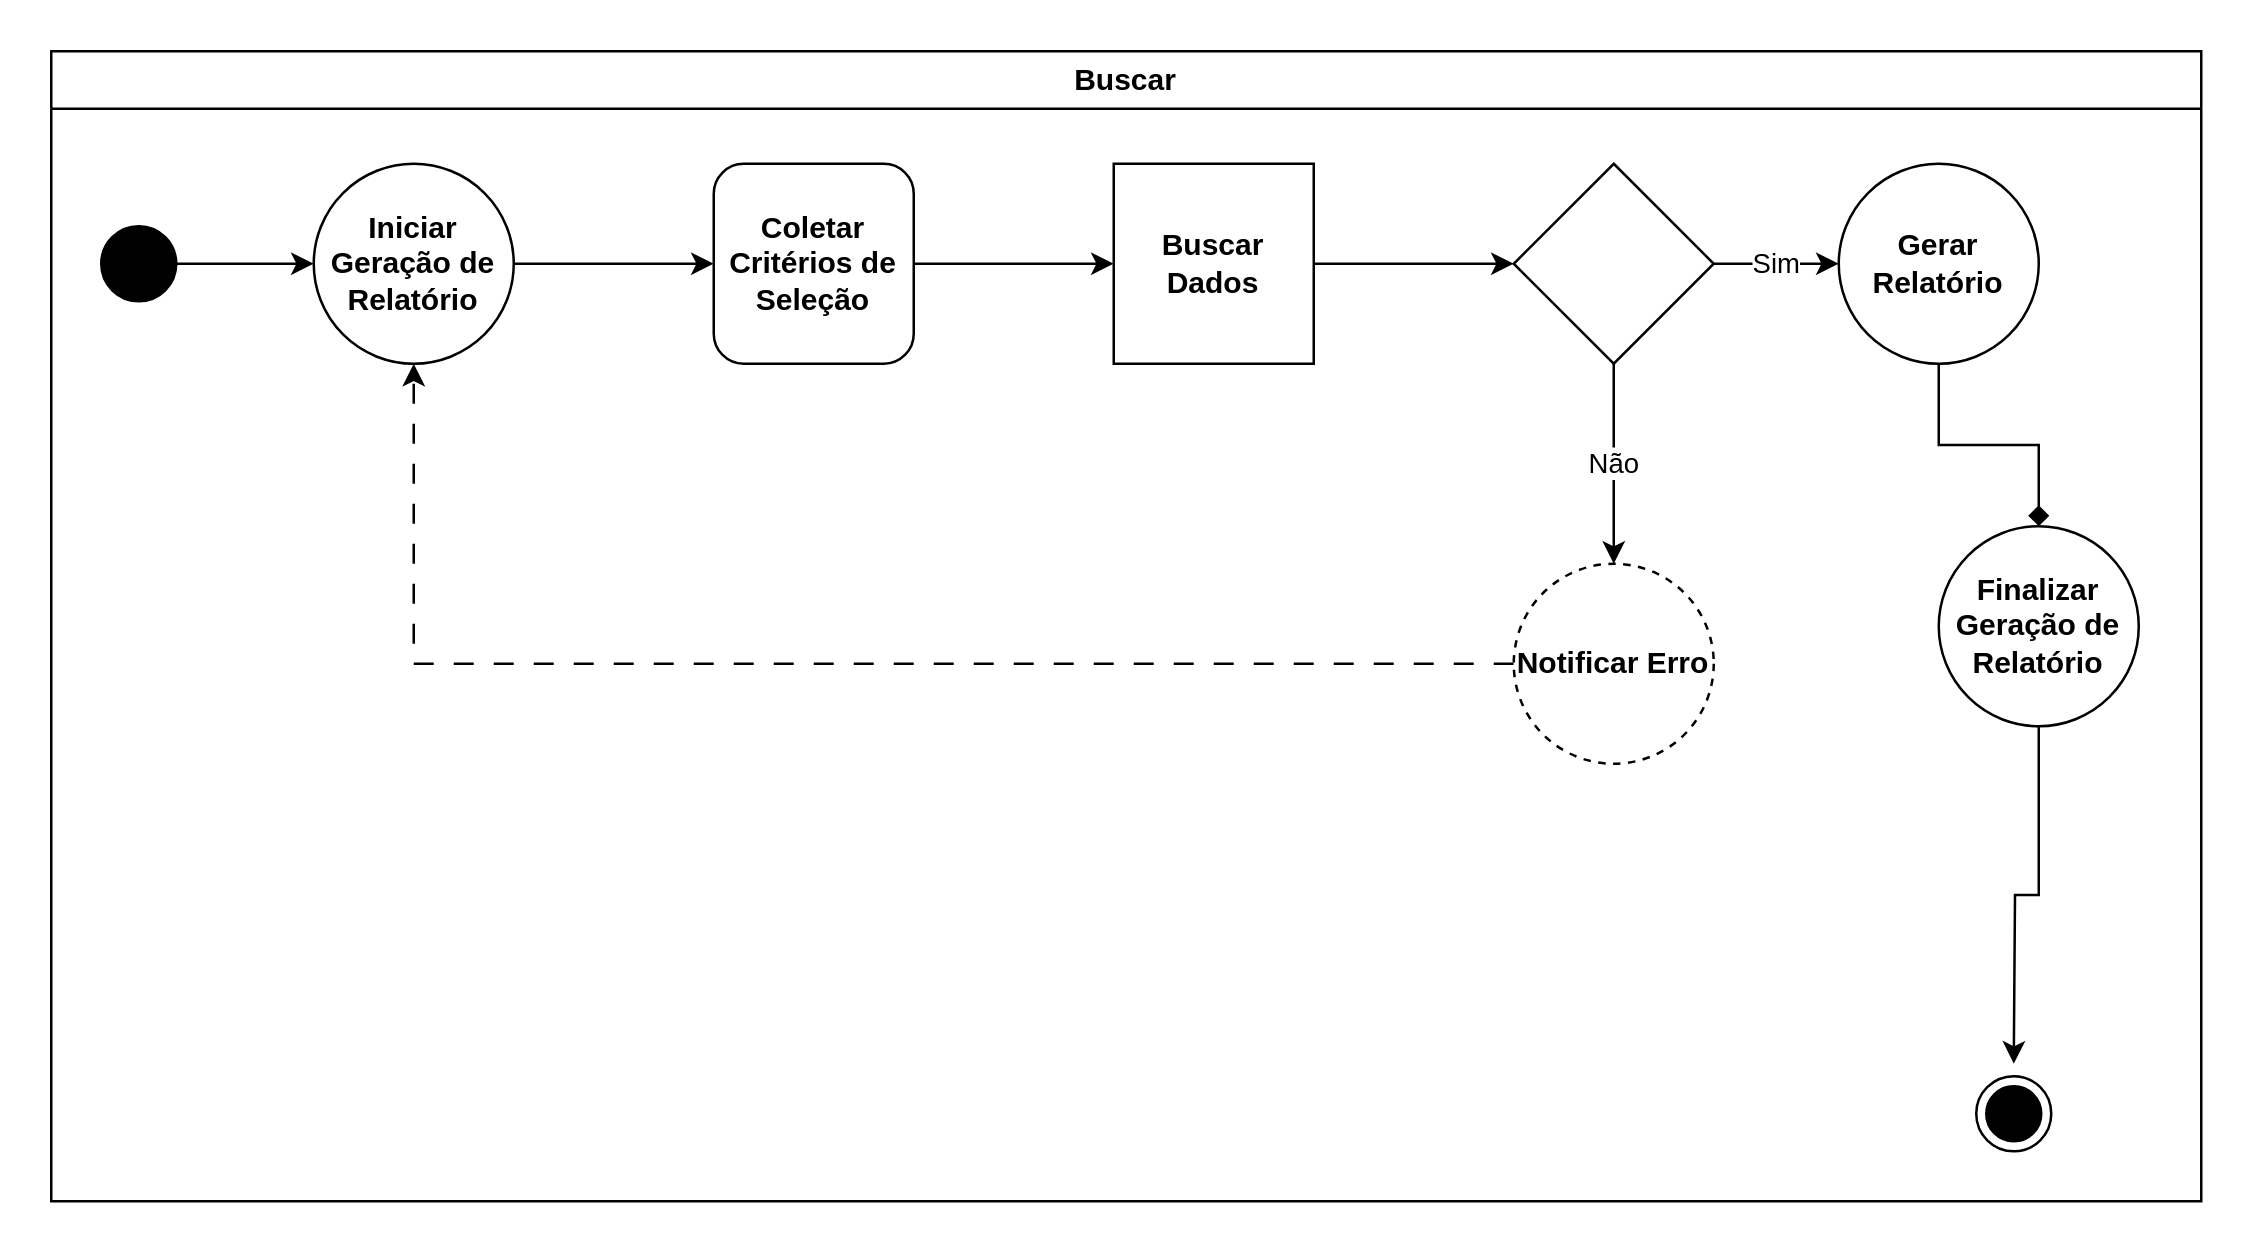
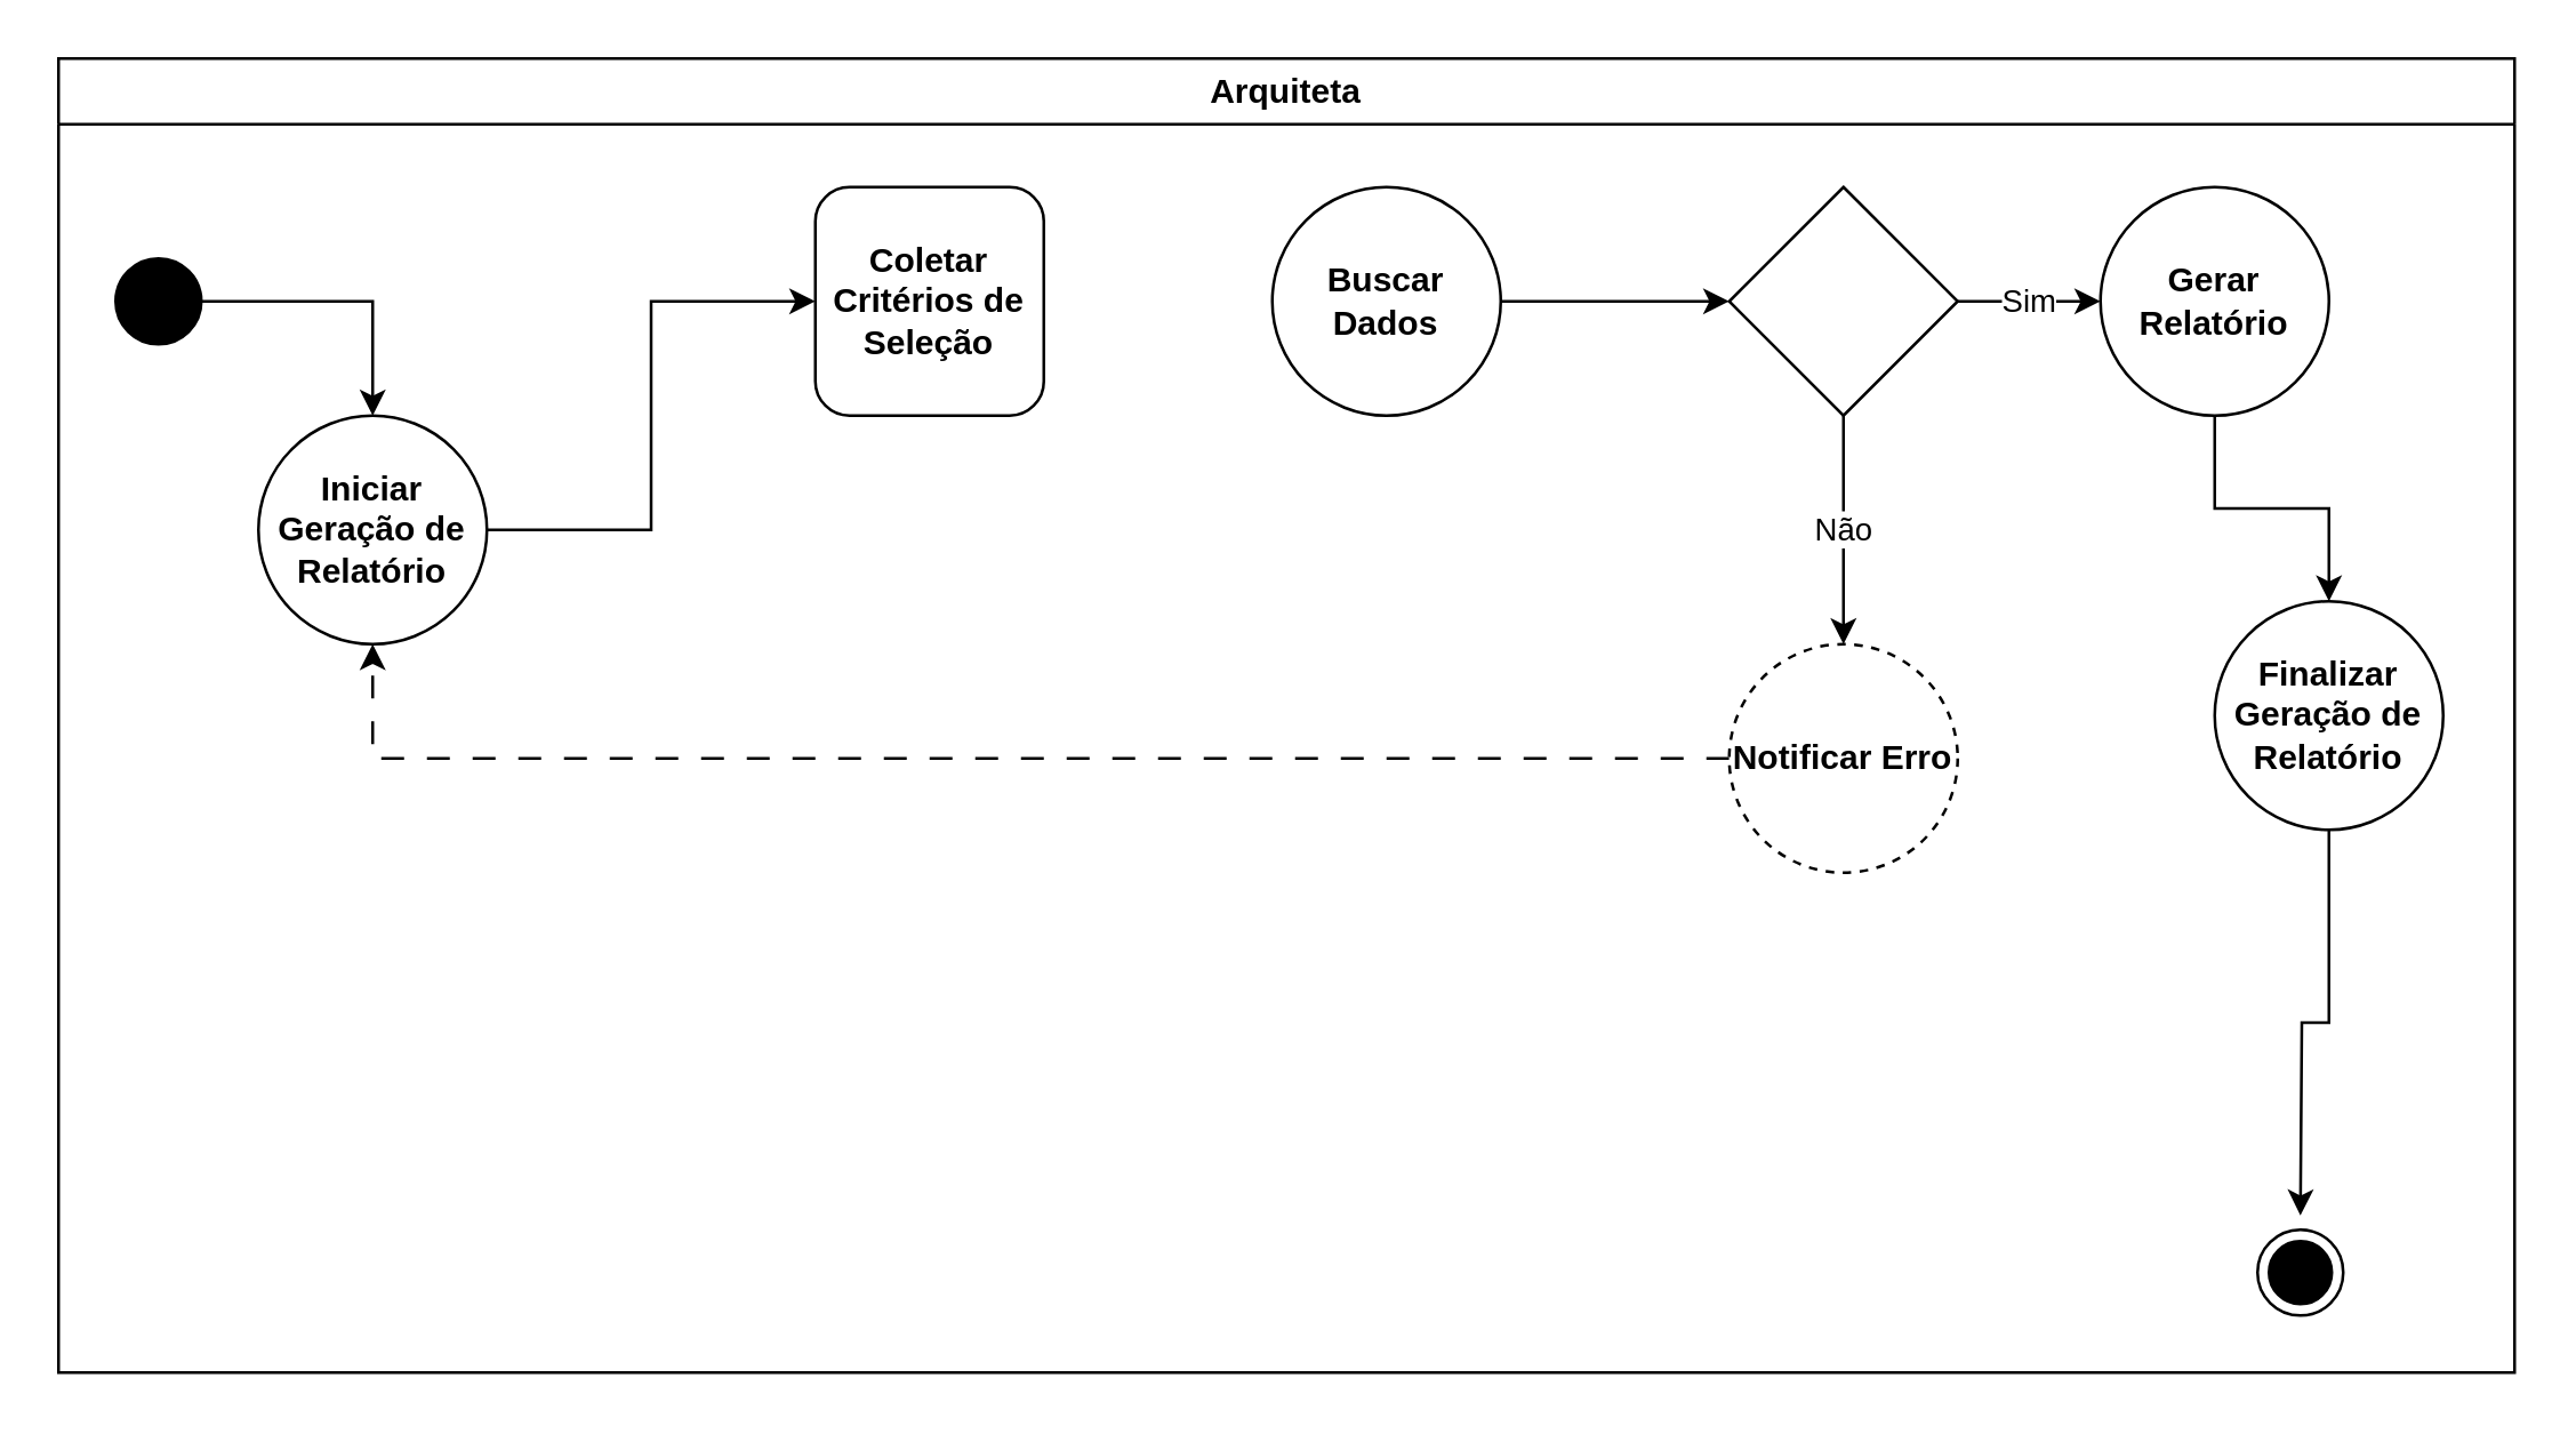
  <mxCell id="0" />
  <mxCell id="1" parent="0" />
- <mxCell id="2" value="Buscar" style="swimlane;whiteSpace=wrap;html=1;" vertex="1" parent="1"><mxGeometry x="20" y="20" width="860" height="460" as="geometry" /></mxCell>
+ <mxCell id="2" value="Arquiteta" style="swimlane;whiteSpace=wrap;html=1;" vertex="1" parent="1"><mxGeometry x="20" y="20" width="860" height="460" as="geometry" /></mxCell>
  <mxCell id="3" value="" style="edgeStyle=orthogonalEdgeStyle;rounded=0;orthogonalLoop=1;jettySize=auto;html=1;" edge="1" parent="2" source="4" target="6"><mxGeometry relative="1" as="geometry" /></mxCell>
  <mxCell id="4" value="" style="ellipse;fillColor=strokeColor;html=1;" vertex="1" parent="2"><mxGeometry x="20" y="70" width="30" height="30" as="geometry" /></mxCell>
  <mxCell id="5" value="" style="edgeStyle=orthogonalEdgeStyle;rounded=0;orthogonalLoop=1;jettySize=auto;html=1;" edge="1" parent="2" source="6" target="8"><mxGeometry relative="1" as="geometry" /></mxCell>
- <mxCell id="6" value="&lt;strong&gt;Iniciar Geração de Relatório&lt;/strong&gt;" style="ellipse;whiteSpace=wrap;html=1;" vertex="1" parent="2"><mxGeometry x="105" y="45" width="80" height="80" as="geometry" /></mxCell>
- <mxCell id="7" value="" style="edgeStyle=orthogonalEdgeStyle;rounded=0;orthogonalLoop=1;jettySize=auto;html=1;" edge="1" parent="2" source="8" target="10"><mxGeometry relative="1" as="geometry" /></mxCell>
+ <mxCell id="6" value="&lt;strong&gt;Iniciar Geração de Relatório&lt;/strong&gt;" style="ellipse;whiteSpace=wrap;html=1;" vertex="1" parent="2"><mxGeometry x="70" y="125" width="80" height="80" as="geometry" /></mxCell>
  <mxCell id="8" value="&lt;strong&gt;Coletar Critérios de Seleção&lt;/strong&gt;" style="whiteSpace=wrap;html=1;rounded=1;" vertex="1" parent="2"><mxGeometry x="265" y="45" width="80" height="80" as="geometry" /></mxCell>
  <mxCell id="9" value="" style="edgeStyle=orthogonalEdgeStyle;rounded=0;orthogonalLoop=1;jettySize=auto;html=1;" edge="1" parent="2" source="10" target="13"><mxGeometry relative="1" as="geometry" /></mxCell>
- <mxCell id="10" value="&lt;strong&gt;Buscar Dados&lt;/strong&gt;" style="whiteSpace=wrap;html=1;rounded=0;" vertex="1" parent="2"><mxGeometry x="425" y="45" width="80" height="80" as="geometry" /></mxCell>
+ <mxCell id="10" value="&lt;strong&gt;Buscar Dados&lt;/strong&gt;" style="ellipse;whiteSpace=wrap;html=1;" vertex="1" parent="2"><mxGeometry x="425" y="45" width="80" height="80" as="geometry" /></mxCell>
  <mxCell id="11" value="Sim" style="edgeStyle=orthogonalEdgeStyle;rounded=0;orthogonalLoop=1;jettySize=auto;html=1;" edge="1" parent="2" source="13" target="15"><mxGeometry relative="1" as="geometry" /></mxCell>
  <mxCell id="12" value="Não" style="edgeStyle=orthogonalEdgeStyle;rounded=0;orthogonalLoop=1;jettySize=auto;html=1;" edge="1" parent="2" source="13" target="17"><mxGeometry relative="1" as="geometry" /></mxCell>
  <mxCell id="13" value="" style="rhombus;whiteSpace=wrap;html=1;" vertex="1" parent="2"><mxGeometry x="585" y="45" width="80" height="80" as="geometry" /></mxCell>
- <mxCell id="14" value="" style="edgeStyle=orthogonalEdgeStyle;rounded=0;orthogonalLoop=1;jettySize=auto;html=1;endArrow=diamond;" edge="1" parent="2" source="15" target="19"><mxGeometry relative="1" as="geometry" /></mxCell>
+ <mxCell id="14" value="" style="edgeStyle=orthogonalEdgeStyle;rounded=0;orthogonalLoop=1;jettySize=auto;html=1;" edge="1" parent="2" source="15" target="19"><mxGeometry relative="1" as="geometry" /></mxCell>
  <mxCell id="15" value="&lt;strong&gt;Gerar Relatório&lt;/strong&gt;" style="ellipse;whiteSpace=wrap;html=1;" vertex="1" parent="2"><mxGeometry x="715" y="45" width="80" height="80" as="geometry" /></mxCell>
  <mxCell id="16" style="edgeStyle=orthogonalEdgeStyle;rounded=0;orthogonalLoop=1;jettySize=auto;html=1;entryX=0.5;entryY=1;entryDx=0;entryDy=0;dashed=1;dashPattern=8 8;" edge="1" parent="2" source="17" target="6"><mxGeometry relative="1" as="geometry"><mxPoint x="140" y="130" as="targetPoint" /></mxGeometry></mxCell>
  <mxCell id="17" value="&lt;strong&gt;Notificar Erro&lt;/strong&gt;" style="ellipse;whiteSpace=wrap;html=1;dashed=1;" vertex="1" parent="2"><mxGeometry x="585" y="205" width="80" height="80" as="geometry" /></mxCell>
  <mxCell id="18" value="" style="edgeStyle=orthogonalEdgeStyle;rounded=0;orthogonalLoop=1;jettySize=auto;html=1;" edge="1" parent="2" source="19"><mxGeometry relative="1" as="geometry"><mxPoint x="785" y="405" as="targetPoint" /></mxGeometry></mxCell>
  <mxCell id="19" value="&lt;strong&gt;Finalizar Geração de Relatório&lt;/strong&gt;" style="ellipse;whiteSpace=wrap;html=1;" vertex="1" parent="2"><mxGeometry x="755" y="190" width="80" height="80" as="geometry" /></mxCell>
  <mxCell id="20" value="" style="ellipse;html=1;shape=endState;fillColor=strokeColor;" vertex="1" parent="2"><mxGeometry x="770" y="410" width="30" height="30" as="geometry" /></mxCell>
